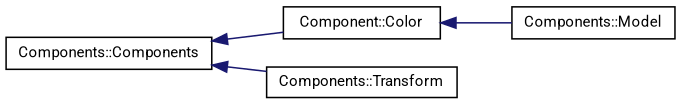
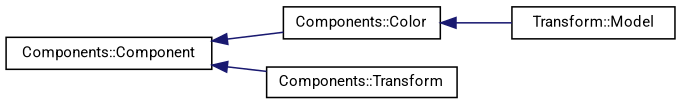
  digraph {
    fontname=Roboto
    rankdir=LR
    node [color=black fillcolor=white fontname=Roboto fontsize=10 shape=record style=filled]
    edge [color=midnightblue dir=back fontname=Roboto fontsize=10 labelfontname=Helvetica labelfontsize=10 style=solid]
-   n1 [height=0.2 label="Components::Components" width=0.4]
-   n2 [height=0.2 label="Component::Color" width=0.4]
+   n1 [height=0.2 label="Components::Component" width=0.4]
+   n2 [height=0.2 label="Components::Color" width=0.4]
    n3 [height=0.2 label="Components::Transform" width=0.4]
-   n4 [height=0.2 label="Components::Model" width=0.4]
+   n4 [height=0.2 label="Transform::Model" width=0.4]
    n1 -> n2
    n1 -> n3
    n2 -> n4
  }
